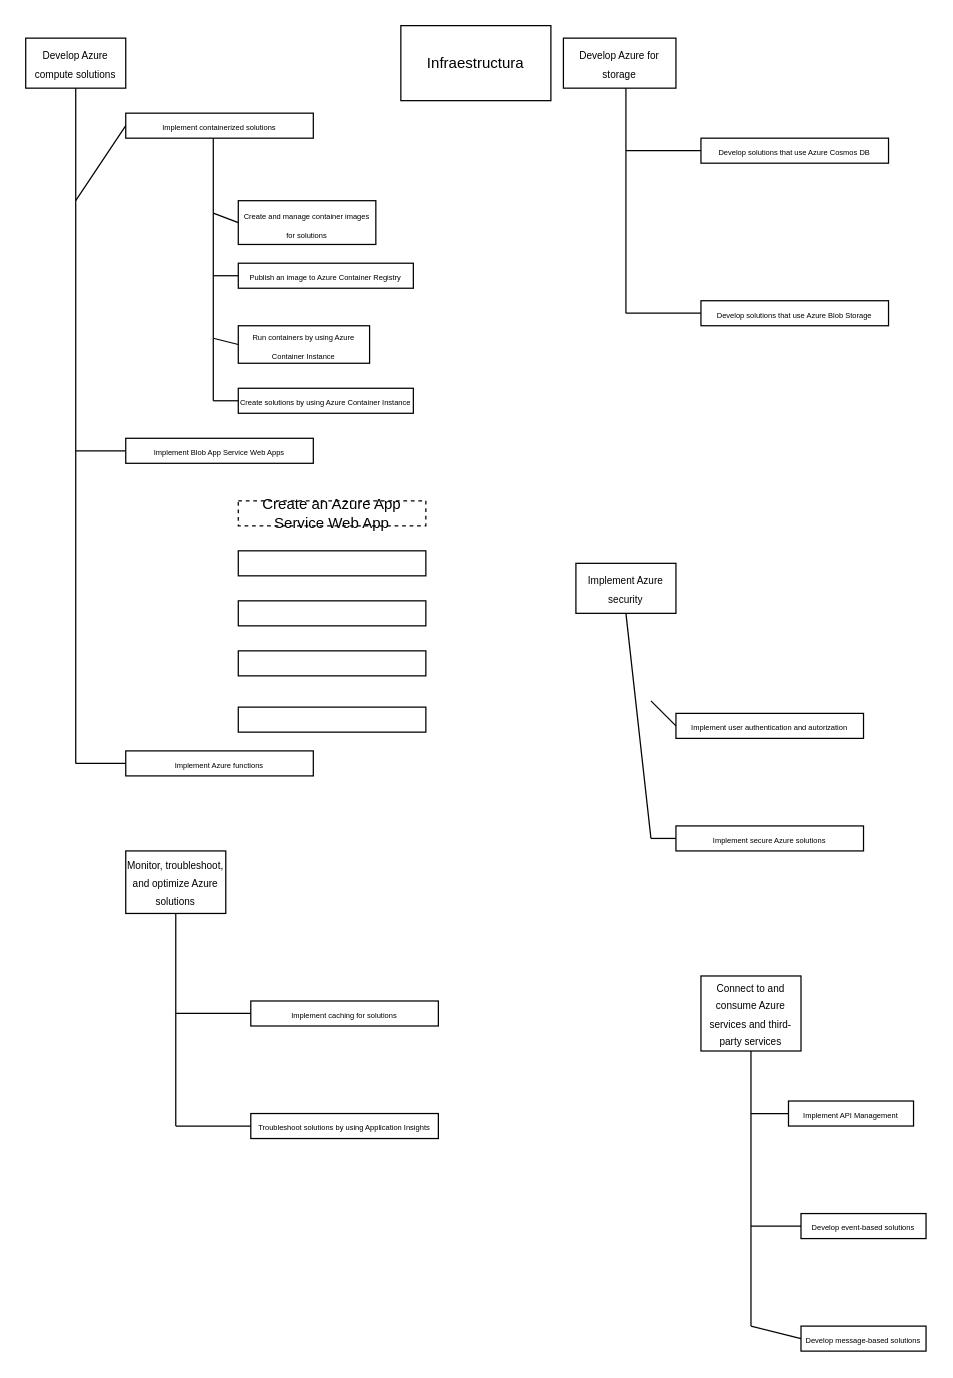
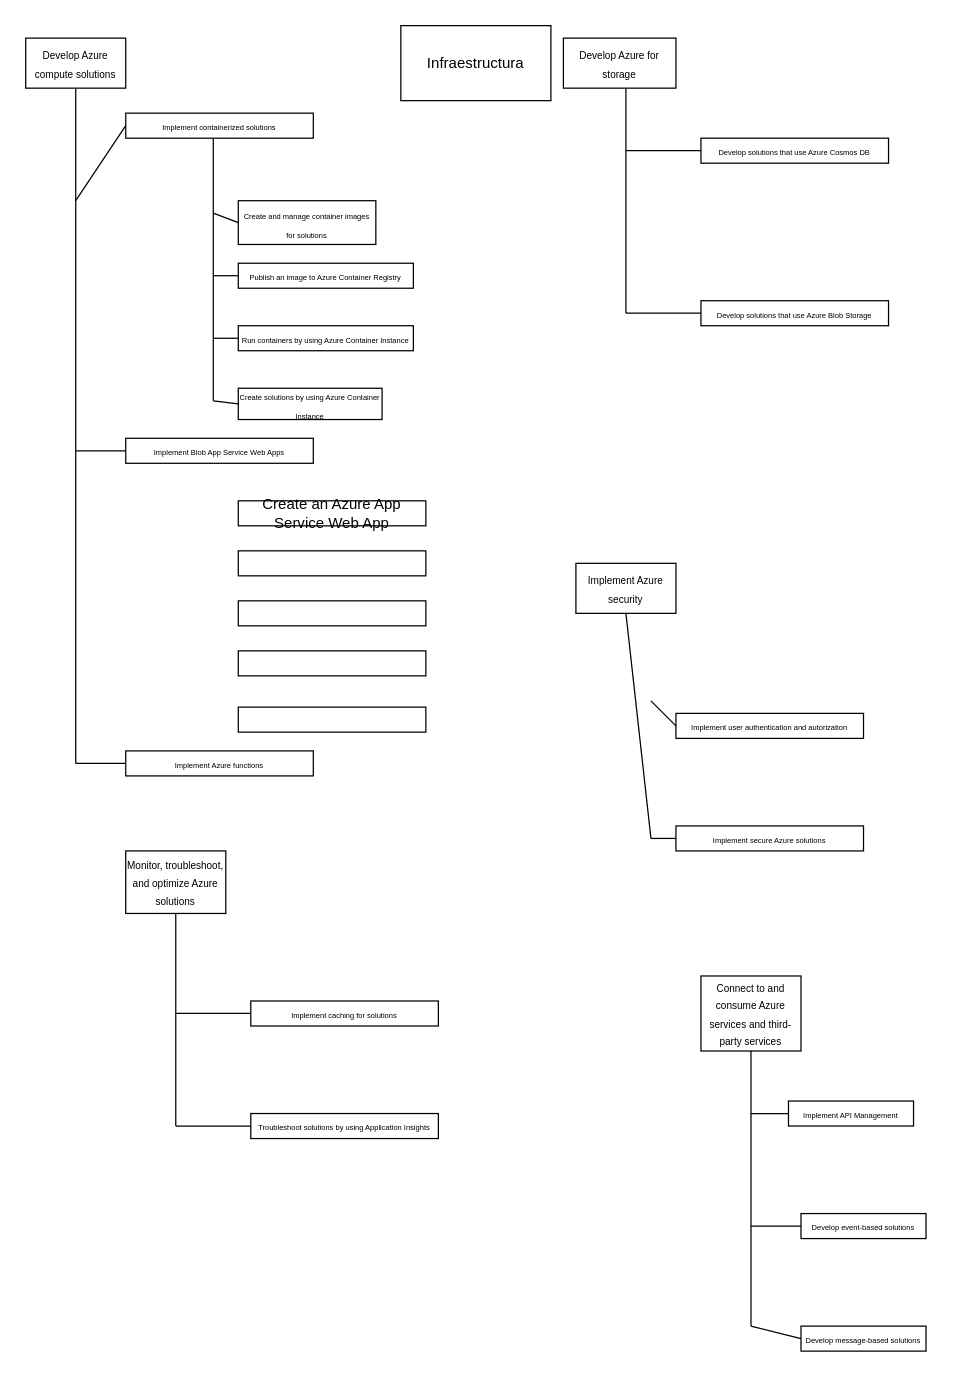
  <mxCell id="0" />
  <mxCell id="1" parent="0" />
  <mxCell id="2" value="Infraestructura" style="rounded=0;whiteSpace=wrap;html=1;" vertex="1" parent="1"><mxGeometry x="320" y="20" width="120" height="60" as="geometry" /></mxCell>
  <mxCell id="3" value="&lt;font style=&quot;font-size: 8px;&quot;&gt;Implement Azure security&lt;/font&gt;" style="rounded=0;whiteSpace=wrap;html=1;" vertex="1" parent="1"><mxGeometry x="460" y="450" width="80" height="40" as="geometry" /></mxCell>
  <mxCell id="4" value="&lt;font style=&quot;font-size: 8px;&quot;&gt;Monitor, troubleshoot, and optimize Azure solutions&lt;/font&gt;" style="rounded=0;whiteSpace=wrap;html=1;" vertex="1" parent="1"><mxGeometry x="100" y="680" width="80" height="50" as="geometry" /></mxCell>
  <mxCell id="5" value="&lt;font style=&quot;font-size: 8px;&quot;&gt;Develop Azure compute solutions&lt;/font&gt;" style="rounded=0;whiteSpace=wrap;html=1;" vertex="1" parent="1"><mxGeometry x="20" y="30" width="80" height="40" as="geometry" /></mxCell>
  <mxCell id="6" value="&lt;font style=&quot;font-size: 8px;&quot;&gt;Connect to and consume Azure services and third-party services&lt;/font&gt;" style="rounded=0;whiteSpace=wrap;html=1;" vertex="1" parent="1"><mxGeometry x="560" y="780" width="80" height="60" as="geometry" /></mxCell>
  <mxCell id="7" value="&lt;font style=&quot;font-size: 8px;&quot;&gt;Develop Azure for storage&lt;/font&gt;" style="rounded=0;whiteSpace=wrap;html=1;" vertex="1" parent="1"><mxGeometry x="450" y="30" width="90" height="40" as="geometry" /></mxCell>
  <mxCell id="8" value="&lt;font style=&quot;font-size: 6px;&quot;&gt;Implement containerized solutions&lt;/font&gt;" style="rounded=0;whiteSpace=wrap;html=1;" vertex="1" parent="1"><mxGeometry x="100" y="90" width="150" height="20" as="geometry" /></mxCell>
  <mxCell id="9" value="&lt;font style=&quot;font-size: 6px;&quot;&gt;Implement Blob App Service Web Apps&lt;/font&gt;" style="rounded=0;whiteSpace=wrap;html=1;" vertex="1" parent="1"><mxGeometry x="100" y="350" width="150" height="20" as="geometry" /></mxCell>
  <mxCell id="10" value="&lt;font style=&quot;font-size: 6px;&quot;&gt;Implement Azure functions&lt;/font&gt;" style="rounded=0;whiteSpace=wrap;html=1;" vertex="1" parent="1"><mxGeometry x="100" y="600" width="150" height="20" as="geometry" /></mxCell>
  <mxCell id="11" value="" style="endArrow=none;html=1;rounded=0;entryX=0.5;entryY=1;entryDx=0;entryDy=0;" edge="1" parent="1" target="5"><mxGeometry width="50" height="50" relative="1" as="geometry"><mxPoint x="60" y="610" as="sourcePoint" /><mxPoint x="40" y="120" as="targetPoint" /></mxGeometry></mxCell>
  <mxCell id="12" value="" style="endArrow=none;html=1;rounded=0;entryX=0;entryY=0.5;entryDx=0;entryDy=0;" edge="1" parent="1" target="9"><mxGeometry width="50" height="50" relative="1" as="geometry"><mxPoint x="60" y="360" as="sourcePoint" /><mxPoint x="240" y="170" as="targetPoint" /></mxGeometry></mxCell>
  <mxCell id="13" value="" style="endArrow=none;html=1;rounded=0;entryX=0;entryY=0.5;entryDx=0;entryDy=0;" edge="1" parent="1" target="8"><mxGeometry width="50" height="50" relative="1" as="geometry"><mxPoint x="60" y="160" as="sourcePoint" /><mxPoint x="240" y="170" as="targetPoint" /></mxGeometry></mxCell>
  <mxCell id="14" value="" style="endArrow=none;html=1;rounded=0;entryX=0;entryY=0.5;entryDx=0;entryDy=0;" edge="1" parent="1" target="10"><mxGeometry width="50" height="50" relative="1" as="geometry"><mxPoint x="60" y="610" as="sourcePoint" /><mxPoint x="80" y="239.76" as="targetPoint" /></mxGeometry></mxCell>
  <mxCell id="15" value="&lt;font style=&quot;font-size: 6px;&quot;&gt;Develop solutions that use Azure Cosmos DB&lt;/font&gt;" style="rounded=0;whiteSpace=wrap;html=1;" vertex="1" parent="1"><mxGeometry x="560" y="110" width="150" height="20" as="geometry" /></mxCell>
  <mxCell id="16" value="&lt;font style=&quot;font-size: 6px;&quot;&gt;Develop solutions that use Azure Blob Storage&lt;/font&gt;" style="rounded=0;whiteSpace=wrap;html=1;" vertex="1" parent="1"><mxGeometry x="560" y="240" width="150" height="20" as="geometry" /></mxCell>
  <mxCell id="17" value="" style="endArrow=none;html=1;rounded=0;exitX=0;exitY=0.5;exitDx=0;exitDy=0;" edge="1" parent="1" source="16"><mxGeometry width="50" height="50" relative="1" as="geometry"><mxPoint x="450" y="260" as="sourcePoint" /><mxPoint x="500" y="250" as="targetPoint" /></mxGeometry></mxCell>
  <mxCell id="18" value="" style="endArrow=none;html=1;rounded=0;entryX=0;entryY=0.5;entryDx=0;entryDy=0;" edge="1" parent="1" target="15"><mxGeometry width="50" height="50" relative="1" as="geometry"><mxPoint x="500" y="120" as="sourcePoint" /><mxPoint x="500" y="210" as="targetPoint" /></mxGeometry></mxCell>
  <mxCell id="19" value="" style="endArrow=none;html=1;rounded=0;entryX=0.5;entryY=1;entryDx=0;entryDy=0;" edge="1" parent="1"><mxGeometry width="50" height="50" relative="1" as="geometry"><mxPoint x="500" y="250" as="sourcePoint" /><mxPoint x="500" y="70" as="targetPoint" /></mxGeometry></mxCell>
  <mxCell id="20" value="&lt;font style=&quot;font-size: 6px;&quot;&gt;Implement secure Azure solutions&lt;/font&gt;" style="rounded=0;whiteSpace=wrap;html=1;" vertex="1" parent="1"><mxGeometry x="540" y="660" width="150" height="20" as="geometry" /></mxCell>
  <mxCell id="21" value="&lt;font style=&quot;font-size: 6px;&quot;&gt;Implement user authentication and autorization&lt;/font&gt;" style="rounded=0;whiteSpace=wrap;html=1;" vertex="1" parent="1"><mxGeometry x="540" y="570" width="150" height="20" as="geometry" /></mxCell>
  <mxCell id="22" value="" style="endArrow=none;html=1;rounded=0;entryX=0.5;entryY=1;entryDx=0;entryDy=0;" edge="1" parent="1" target="3"><mxGeometry width="50" height="50" relative="1" as="geometry"><mxPoint x="520" y="670" as="sourcePoint" /><mxPoint x="410" y="450" as="targetPoint" /></mxGeometry></mxCell>
  <mxCell id="23" value="" style="endArrow=none;html=1;rounded=0;entryX=0;entryY=0.5;entryDx=0;entryDy=0;" edge="1" parent="1" target="21"><mxGeometry width="50" height="50" relative="1" as="geometry"><mxPoint x="520" y="560" as="sourcePoint" /><mxPoint x="410" y="450" as="targetPoint" /></mxGeometry></mxCell>
  <mxCell id="24" value="" style="endArrow=none;html=1;rounded=0;entryX=0;entryY=0.5;entryDx=0;entryDy=0;" edge="1" parent="1" target="20"><mxGeometry width="50" height="50" relative="1" as="geometry"><mxPoint x="520" y="670" as="sourcePoint" /><mxPoint x="410" y="450" as="targetPoint" /></mxGeometry></mxCell>
  <mxCell id="25" value="&lt;font style=&quot;font-size: 6px;&quot;&gt;Troubleshoot solutions by using Application Insights&lt;/font&gt;" style="rounded=0;whiteSpace=wrap;html=1;" vertex="1" parent="1"><mxGeometry x="200" y="890" width="150" height="20" as="geometry" /></mxCell>
  <mxCell id="26" value="&lt;font style=&quot;font-size: 6px;&quot;&gt;Implement caching for solutions&lt;/font&gt;" style="rounded=0;whiteSpace=wrap;html=1;" vertex="1" parent="1"><mxGeometry x="200" y="800" width="150" height="20" as="geometry" /></mxCell>
  <mxCell id="27" value="" style="endArrow=none;html=1;rounded=0;entryX=0;entryY=0.5;entryDx=0;entryDy=0;" edge="1" parent="1" target="26"><mxGeometry width="50" height="50" relative="1" as="geometry"><mxPoint x="140" y="810" as="sourcePoint" /><mxPoint x="160" y="620" as="targetPoint" /></mxGeometry></mxCell>
  <mxCell id="28" value="" style="endArrow=none;html=1;rounded=0;entryX=0;entryY=0.5;entryDx=0;entryDy=0;" edge="1" parent="1" target="25"><mxGeometry width="50" height="50" relative="1" as="geometry"><mxPoint x="140" y="900" as="sourcePoint" /><mxPoint x="160" y="620" as="targetPoint" /></mxGeometry></mxCell>
  <mxCell id="29" value="" style="endArrow=none;html=1;rounded=0;entryX=0.5;entryY=1;entryDx=0;entryDy=0;" edge="1" parent="1" target="4"><mxGeometry width="50" height="50" relative="1" as="geometry"><mxPoint x="140" y="900" as="sourcePoint" /><mxPoint x="160" y="620" as="targetPoint" /></mxGeometry></mxCell>
  <mxCell id="30" value="&lt;font style=&quot;font-size: 6px;&quot;&gt;Implement API Management&lt;/font&gt;" style="rounded=0;whiteSpace=wrap;html=1;" vertex="1" parent="1"><mxGeometry x="630" y="880" width="100" height="20" as="geometry" /></mxCell>
  <mxCell id="31" value="&lt;font style=&quot;font-size: 6px;&quot;&gt;Develop event-based solutions&lt;/font&gt;" style="rounded=0;whiteSpace=wrap;html=1;" vertex="1" parent="1"><mxGeometry x="640" y="970" width="100" height="20" as="geometry" /></mxCell>
  <mxCell id="32" value="&lt;font style=&quot;font-size: 6px;&quot;&gt;Develop message-based solutions&lt;/font&gt;" style="rounded=0;whiteSpace=wrap;html=1;" vertex="1" parent="1"><mxGeometry x="640" y="1060" width="100" height="20" as="geometry" /></mxCell>
  <mxCell id="33" value="" style="endArrow=none;html=1;rounded=0;entryX=0.5;entryY=1;entryDx=0;entryDy=0;" edge="1" parent="1" target="6"><mxGeometry width="50" height="50" relative="1" as="geometry"><mxPoint x="600" y="1060" as="sourcePoint" /><mxPoint x="640" y="650" as="targetPoint" /></mxGeometry></mxCell>
  <mxCell id="34" value="" style="endArrow=none;html=1;rounded=0;entryX=0;entryY=0.5;entryDx=0;entryDy=0;" edge="1" parent="1" target="30"><mxGeometry width="50" height="50" relative="1" as="geometry"><mxPoint x="600" y="890" as="sourcePoint" /><mxPoint x="640" y="650" as="targetPoint" /></mxGeometry></mxCell>
  <mxCell id="35" value="" style="endArrow=none;html=1;rounded=0;entryX=0;entryY=0.5;entryDx=0;entryDy=0;" edge="1" parent="1" target="31"><mxGeometry width="50" height="50" relative="1" as="geometry"><mxPoint x="600" y="980" as="sourcePoint" /><mxPoint x="640" y="650" as="targetPoint" /></mxGeometry></mxCell>
  <mxCell id="36" value="" style="endArrow=none;html=1;rounded=0;entryX=0;entryY=0.5;entryDx=0;entryDy=0;" edge="1" parent="1" target="32"><mxGeometry width="50" height="50" relative="1" as="geometry"><mxPoint x="600" y="1060" as="sourcePoint" /><mxPoint x="640" y="650" as="targetPoint" /></mxGeometry></mxCell>
  <mxCell id="37" value="&lt;span style=&quot;font-size: 6px;&quot;&gt;Create and manage container images for solutions&lt;/span&gt;" style="rounded=0;whiteSpace=wrap;html=1;" vertex="1" parent="1"><mxGeometry x="190" y="160" width="110" height="35" as="geometry" /></mxCell>
  <mxCell id="38" value="&lt;span style=&quot;font-size: 6px;&quot;&gt;Publish an image to Azure Container Registry&lt;/span&gt;" style="rounded=0;whiteSpace=wrap;html=1;" vertex="1" parent="1"><mxGeometry x="190" y="210" width="140" height="20" as="geometry" /></mxCell>
- <mxCell id="39" value="&lt;span style=&quot;font-size: 6px;&quot;&gt;Run containers by using Azure Container Instance&lt;/span&gt;" style="rounded=0;whiteSpace=wrap;html=1;" vertex="1" parent="1"><mxGeometry x="190" y="260" width="105" height="30" as="geometry" /></mxCell>
- <mxCell id="40" value="&lt;span style=&quot;font-size: 6px;&quot;&gt;Create solutions by using Azure Container Instance&lt;/span&gt;" style="rounded=0;whiteSpace=wrap;html=1;" vertex="1" parent="1"><mxGeometry x="190" y="310" width="140" height="20" as="geometry" /></mxCell>
+ <mxCell id="39" value="&lt;span style=&quot;font-size: 6px;&quot;&gt;Run containers by using Azure Container Instance&lt;/span&gt;" style="rounded=0;whiteSpace=wrap;html=1;" vertex="1" parent="1"><mxGeometry x="190" y="260" width="140" height="20" as="geometry" /></mxCell>
+ <mxCell id="40" value="&lt;span style=&quot;font-size: 6px;&quot;&gt;Create solutions by using Azure Container Instance&lt;/span&gt;" style="rounded=0;whiteSpace=wrap;html=1;" vertex="1" parent="1"><mxGeometry x="190" y="310" width="115" height="25" as="geometry" /></mxCell>
  <mxCell id="41" value="" style="endArrow=none;html=1;rounded=0;" edge="1" parent="1"><mxGeometry width="50" height="50" relative="1" as="geometry"><mxPoint x="170" y="320" as="sourcePoint" /><mxPoint x="170" y="110" as="targetPoint" /></mxGeometry></mxCell>
  <mxCell id="42" value="" style="endArrow=none;html=1;rounded=0;entryX=0;entryY=0.5;entryDx=0;entryDy=0;" edge="1" parent="1" target="37"><mxGeometry width="50" height="50" relative="1" as="geometry"><mxPoint x="170" y="170" as="sourcePoint" /><mxPoint x="240" y="200" as="targetPoint" /></mxGeometry></mxCell>
  <mxCell id="43" value="" style="endArrow=none;html=1;rounded=0;entryX=0;entryY=0.5;entryDx=0;entryDy=0;" edge="1" parent="1" target="38"><mxGeometry width="50" height="50" relative="1" as="geometry"><mxPoint x="170" y="220" as="sourcePoint" /><mxPoint x="240" y="200" as="targetPoint" /></mxGeometry></mxCell>
  <mxCell id="44" value="" style="endArrow=none;html=1;rounded=0;entryX=0;entryY=0.5;entryDx=0;entryDy=0;" edge="1" parent="1" target="39"><mxGeometry width="50" height="50" relative="1" as="geometry"><mxPoint x="170" y="270" as="sourcePoint" /><mxPoint x="240" y="200" as="targetPoint" /></mxGeometry></mxCell>
  <mxCell id="45" value="" style="endArrow=none;html=1;rounded=0;entryX=0;entryY=0.5;entryDx=0;entryDy=0;" edge="1" parent="1" target="40"><mxGeometry width="50" height="50" relative="1" as="geometry"><mxPoint x="170" y="320" as="sourcePoint" /><mxPoint x="240" y="200" as="targetPoint" /></mxGeometry></mxCell>
- <mxCell id="46" value="Create an Azure App Service Web App" style="rounded=0;whiteSpace=wrap;html=1;dashed=1;" vertex="1" parent="1"><mxGeometry x="190" y="400" width="150" height="20" as="geometry" /></mxCell>
+ <mxCell id="46" value="Create an Azure App Service Web App" style="rounded=0;whiteSpace=wrap;html=1;" vertex="1" parent="1"><mxGeometry x="190" y="400" width="150" height="20" as="geometry" /></mxCell>
  <mxCell id="47" value="" style="rounded=0;whiteSpace=wrap;html=1;" vertex="1" parent="1"><mxGeometry x="190" y="440" width="150" height="20" as="geometry" /></mxCell>
  <mxCell id="48" value="" style="rounded=0;whiteSpace=wrap;html=1;" vertex="1" parent="1"><mxGeometry x="190" y="480" width="150" height="20" as="geometry" /></mxCell>
  <mxCell id="49" value="" style="rounded=0;whiteSpace=wrap;html=1;" vertex="1" parent="1"><mxGeometry x="190" y="520" width="150" height="20" as="geometry" /></mxCell>
  <mxCell id="50" value="" style="rounded=0;whiteSpace=wrap;html=1;" vertex="1" parent="1"><mxGeometry x="190" y="565" width="150" height="20" as="geometry" /></mxCell>
